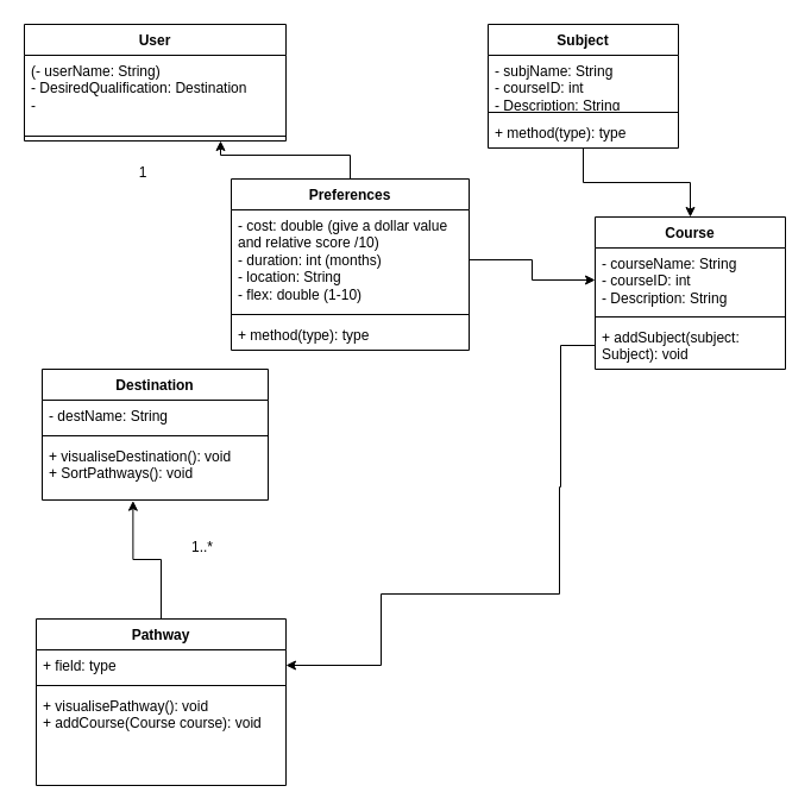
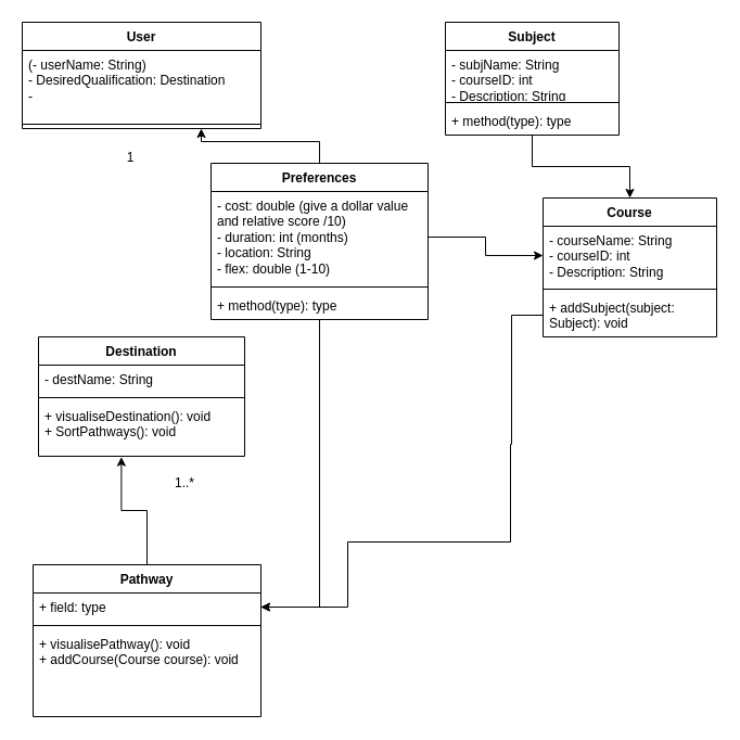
  <mxCell id="0" />
  <mxCell id="1" parent="0" />
  <mxCell id="2" value="User&lt;br&gt;" style="swimlane;fontStyle=1;align=center;verticalAlign=top;childLayout=stackLayout;horizontal=1;startSize=26;horizontalStack=0;resizeParent=1;resizeParentMax=0;resizeLast=0;collapsible=1;marginBottom=0;whiteSpace=wrap;html=1;" parent="1" vertex="1"><mxGeometry x="20" y="20" width="220" height="98" as="geometry" /></mxCell>
  <mxCell id="3" value="(- userName: String)&lt;br&gt;- DesiredQualification: Destination&lt;br&gt;-" style="text;strokeColor=none;fillColor=none;align=left;verticalAlign=top;spacingLeft=4;spacingRight=4;overflow=hidden;rotatable=0;points=[[0,0.5],[1,0.5]];portConstraint=eastwest;whiteSpace=wrap;html=1;" parent="2" vertex="1"><mxGeometry y="26" width="220" height="64" as="geometry" /></mxCell>
  <mxCell id="4" value="" style="line;strokeWidth=1;fillColor=none;align=left;verticalAlign=middle;spacingTop=-1;spacingLeft=3;spacingRight=3;rotatable=0;labelPosition=right;points=[];portConstraint=eastwest;strokeColor=inherit;" parent="2" vertex="1"><mxGeometry y="90" width="220" height="8" as="geometry" /></mxCell>
  <mxCell id="5" style="edgeStyle=orthogonalEdgeStyle;rounded=0;orthogonalLoop=1;jettySize=auto;html=1;entryX=0.402;entryY=1.013;entryDx=0;entryDy=0;entryPerimeter=0;" parent="1" source="6" target="23" edge="1"><mxGeometry relative="1" as="geometry" /></mxCell>
  <mxCell id="6" value="Pathway&lt;br&gt;" style="swimlane;fontStyle=1;align=center;verticalAlign=top;childLayout=stackLayout;horizontal=1;startSize=26;horizontalStack=0;resizeParent=1;resizeParentMax=0;resizeLast=0;collapsible=1;marginBottom=0;whiteSpace=wrap;html=1;" parent="1" vertex="1"><mxGeometry x="30" y="520" width="210" height="140" as="geometry" /></mxCell>
  <mxCell id="7" value="+ field: type" style="text;strokeColor=none;fillColor=none;align=left;verticalAlign=top;spacingLeft=4;spacingRight=4;overflow=hidden;rotatable=0;points=[[0,0.5],[1,0.5]];portConstraint=eastwest;whiteSpace=wrap;html=1;" parent="6" vertex="1"><mxGeometry y="26" width="210" height="26" as="geometry" /></mxCell>
  <mxCell id="8" value="" style="line;strokeWidth=1;fillColor=none;align=left;verticalAlign=middle;spacingTop=-1;spacingLeft=3;spacingRight=3;rotatable=0;labelPosition=right;points=[];portConstraint=eastwest;strokeColor=inherit;" parent="6" vertex="1"><mxGeometry y="52" width="210" height="8" as="geometry" /></mxCell>
  <mxCell id="9" value="+ visualisePathway(): void&lt;br&gt;+ addCourse(Course course): void" style="text;strokeColor=none;fillColor=none;align=left;verticalAlign=top;spacingLeft=4;spacingRight=4;overflow=hidden;rotatable=0;points=[[0,0.5],[1,0.5]];portConstraint=eastwest;whiteSpace=wrap;html=1;" parent="6" vertex="1"><mxGeometry y="60" width="210" height="80" as="geometry" /></mxCell>
  <mxCell id="10" value="Course&lt;br&gt;" style="swimlane;fontStyle=1;align=center;verticalAlign=top;childLayout=stackLayout;horizontal=1;startSize=26;horizontalStack=0;resizeParent=1;resizeParentMax=0;resizeLast=0;collapsible=1;marginBottom=0;whiteSpace=wrap;html=1;" parent="1" vertex="1"><mxGeometry x="500" y="182" width="160" height="128" as="geometry" /></mxCell>
  <mxCell id="11" value="- courseName: String&lt;br&gt;- courseID: int&lt;br&gt;- Description: String" style="text;strokeColor=none;fillColor=none;align=left;verticalAlign=top;spacingLeft=4;spacingRight=4;overflow=hidden;rotatable=0;points=[[0,0.5],[1,0.5]];portConstraint=eastwest;whiteSpace=wrap;html=1;" parent="10" vertex="1"><mxGeometry y="26" width="160" height="54" as="geometry" /></mxCell>
  <mxCell id="12" value="" style="line;strokeWidth=1;fillColor=none;align=left;verticalAlign=middle;spacingTop=-1;spacingLeft=3;spacingRight=3;rotatable=0;labelPosition=right;points=[];portConstraint=eastwest;strokeColor=inherit;" parent="10" vertex="1"><mxGeometry y="80" width="160" height="8" as="geometry" /></mxCell>
  <mxCell id="13" value="+ addSubject(subject: Subject): void" style="text;strokeColor=none;fillColor=none;align=left;verticalAlign=top;spacingLeft=4;spacingRight=4;overflow=hidden;rotatable=0;points=[[0,0.5],[1,0.5]];portConstraint=eastwest;whiteSpace=wrap;html=1;" parent="10" vertex="1"><mxGeometry y="88" width="160" height="40" as="geometry" /></mxCell>
  <mxCell id="14" style="edgeStyle=orthogonalEdgeStyle;rounded=0;orthogonalLoop=1;jettySize=auto;html=1;entryX=0.5;entryY=0;entryDx=0;entryDy=0;" parent="1" source="15" target="10" edge="1"><mxGeometry relative="1" as="geometry" /></mxCell>
  <mxCell id="15" value="Subject&lt;br&gt;" style="swimlane;fontStyle=1;align=center;verticalAlign=top;childLayout=stackLayout;horizontal=1;startSize=26;horizontalStack=0;resizeParent=1;resizeParentMax=0;resizeLast=0;collapsible=1;marginBottom=0;whiteSpace=wrap;html=1;" parent="1" vertex="1"><mxGeometry x="410" y="20" width="160" height="104" as="geometry" /></mxCell>
  <mxCell id="16" value="- subjName: String&lt;br&gt;- courseID: int&lt;br style=&quot;border-color: var(--border-color);&quot;&gt;- Description: String" style="text;strokeColor=none;fillColor=none;align=left;verticalAlign=top;spacingLeft=4;spacingRight=4;overflow=hidden;rotatable=0;points=[[0,0.5],[1,0.5]];portConstraint=eastwest;whiteSpace=wrap;html=1;" parent="15" vertex="1"><mxGeometry y="26" width="160" height="44" as="geometry" /></mxCell>
  <mxCell id="17" value="" style="line;strokeWidth=1;fillColor=none;align=left;verticalAlign=middle;spacingTop=-1;spacingLeft=3;spacingRight=3;rotatable=0;labelPosition=right;points=[];portConstraint=eastwest;strokeColor=inherit;" parent="15" vertex="1"><mxGeometry y="70" width="160" height="8" as="geometry" /></mxCell>
  <mxCell id="18" value="+ method(type): type" style="text;strokeColor=none;fillColor=none;align=left;verticalAlign=top;spacingLeft=4;spacingRight=4;overflow=hidden;rotatable=0;points=[[0,0.5],[1,0.5]];portConstraint=eastwest;whiteSpace=wrap;html=1;" parent="15" vertex="1"><mxGeometry y="78" width="160" height="26" as="geometry" /></mxCell>
  <mxCell id="19" style="edgeStyle=orthogonalEdgeStyle;rounded=0;orthogonalLoop=1;jettySize=auto;html=1;entryX=1;entryY=0.5;entryDx=0;entryDy=0;" parent="1" source="13" target="7" edge="1"><mxGeometry relative="1" as="geometry"><mxPoint x="343" y="409.059" as="sourcePoint" /><Array as="points"><mxPoint x="471" y="409" /><mxPoint x="470" y="409" /><mxPoint x="470" y="499" /><mxPoint x="320" y="499" /><mxPoint x="320" y="559" /></Array></mxGeometry></mxCell>
  <mxCell id="20" value="Destination" style="swimlane;fontStyle=1;align=center;verticalAlign=top;childLayout=stackLayout;horizontal=1;startSize=26;horizontalStack=0;resizeParent=1;resizeParentMax=0;resizeLast=0;collapsible=1;marginBottom=0;whiteSpace=wrap;html=1;" parent="1" vertex="1"><mxGeometry x="35" y="310" width="190" height="110" as="geometry" /></mxCell>
  <mxCell id="21" value="- destName: String" style="text;strokeColor=none;fillColor=none;align=left;verticalAlign=top;spacingLeft=4;spacingRight=4;overflow=hidden;rotatable=0;points=[[0,0.5],[1,0.5]];portConstraint=eastwest;whiteSpace=wrap;html=1;" parent="20" vertex="1"><mxGeometry y="26" width="190" height="26" as="geometry" /></mxCell>
  <mxCell id="22" value="" style="line;strokeWidth=1;fillColor=none;align=left;verticalAlign=middle;spacingTop=-1;spacingLeft=3;spacingRight=3;rotatable=0;labelPosition=right;points=[];portConstraint=eastwest;strokeColor=inherit;" parent="20" vertex="1"><mxGeometry y="52" width="190" height="8" as="geometry" /></mxCell>
  <mxCell id="23" value="+ visualiseDestination(): void&lt;br&gt;+ SortPathways(): void" style="text;strokeColor=none;fillColor=none;align=left;verticalAlign=top;spacingLeft=4;spacingRight=4;overflow=hidden;rotatable=0;points=[[0,0.5],[1,0.5]];portConstraint=eastwest;whiteSpace=wrap;html=1;" parent="20" vertex="1"><mxGeometry y="60" width="190" height="50" as="geometry" /></mxCell>
  <mxCell id="24" value="1" style="text;html=1;strokeColor=none;fillColor=none;align=center;verticalAlign=middle;whiteSpace=wrap;rounded=0;" parent="1" vertex="1"><mxGeometry x="90" y="130" width="60" height="30" as="geometry" /></mxCell>
- <mxCell id="25" value="1..*" style="text;html=1;strokeColor=none;fillColor=none;align=center;verticalAlign=middle;whiteSpace=wrap;rounded=0;" parent="1" vertex="1"><mxGeometry x="140" y="445" width="60" height="30" as="geometry" /></mxCell>
+ <mxCell id="25" value="1..*" style="text;html=1;strokeColor=none;fillColor=none;align=center;verticalAlign=middle;whiteSpace=wrap;rounded=0;" parent="1" vertex="1"><mxGeometry x="140" y="430" width="60" height="30" as="geometry" /></mxCell>
  <mxCell id="26" style="edgeStyle=orthogonalEdgeStyle;rounded=0;orthogonalLoop=1;jettySize=auto;html=1;entryX=0.75;entryY=1;entryDx=0;entryDy=0;" parent="1" source="28" target="2" edge="1"><mxGeometry relative="1" as="geometry" /></mxCell>
+ <mxCell id="27" style="edgeStyle=orthogonalEdgeStyle;rounded=0;orthogonalLoop=1;jettySize=auto;html=1;entryX=1;entryY=0.5;entryDx=0;entryDy=0;" parent="1" source="28" target="7" edge="1"><mxGeometry relative="1" as="geometry" /></mxCell>
  <mxCell id="28" value="Preferences" style="swimlane;fontStyle=1;align=center;verticalAlign=top;childLayout=stackLayout;horizontal=1;startSize=26;horizontalStack=0;resizeParent=1;resizeParentMax=0;resizeLast=0;collapsible=1;marginBottom=0;whiteSpace=wrap;html=1;" parent="1" vertex="1"><mxGeometry x="194" y="150" width="200" height="144" as="geometry" /></mxCell>
  <mxCell id="29" value="- cost: double (give a dollar value and relative score /10)&lt;br&gt;- duration: int (months)&lt;br&gt;- location: String&lt;br&gt;- flex: double (1-10)&amp;nbsp;" style="text;strokeColor=none;fillColor=none;align=left;verticalAlign=top;spacingLeft=4;spacingRight=4;overflow=hidden;rotatable=0;points=[[0,0.5],[1,0.5]];portConstraint=eastwest;whiteSpace=wrap;html=1;" parent="28" vertex="1"><mxGeometry y="26" width="200" height="84" as="geometry" /></mxCell>
  <mxCell id="30" value="" style="line;strokeWidth=1;fillColor=none;align=left;verticalAlign=middle;spacingTop=-1;spacingLeft=3;spacingRight=3;rotatable=0;labelPosition=right;points=[];portConstraint=eastwest;strokeColor=inherit;" parent="28" vertex="1"><mxGeometry y="110" width="200" height="8" as="geometry" /></mxCell>
  <mxCell id="31" value="+ method(type): type" style="text;strokeColor=none;fillColor=none;align=left;verticalAlign=top;spacingLeft=4;spacingRight=4;overflow=hidden;rotatable=0;points=[[0,0.5],[1,0.5]];portConstraint=eastwest;whiteSpace=wrap;html=1;" parent="28" vertex="1"><mxGeometry y="118" width="200" height="26" as="geometry" /></mxCell>
  <mxCell id="32" style="edgeStyle=orthogonalEdgeStyle;rounded=0;orthogonalLoop=1;jettySize=auto;html=1;entryX=0;entryY=0.5;entryDx=0;entryDy=0;" parent="1" source="29" target="11" edge="1"><mxGeometry relative="1" as="geometry" /></mxCell>
